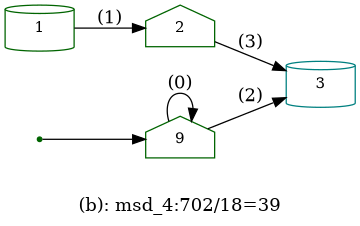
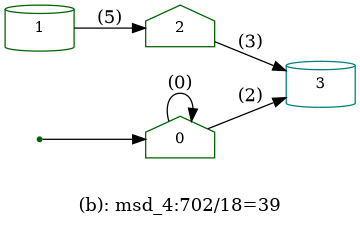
  digraph {
    label="(b): msd_4:702/18=39"
    rankdir=LR
    node [color=darkgreen fontsize=12 shape=house]
-   n1 [label=9]
+   n1 [label=0]
    n2 [color=teal label=3 shape=cylinder]
    n3 [label=1 shape=cylinder]
    n4 [label=2]
    n5 [label=3 shape=point]
    n1 -> n1 [label="(0)"]
    n1 -> n2 [label="(2)"]
-   n3 -> n4 [label="(1)"]
+   n3 -> n4 [label="(5)"]
    n4 -> n2 [label="(3)"]
    n5 -> n1
  }
